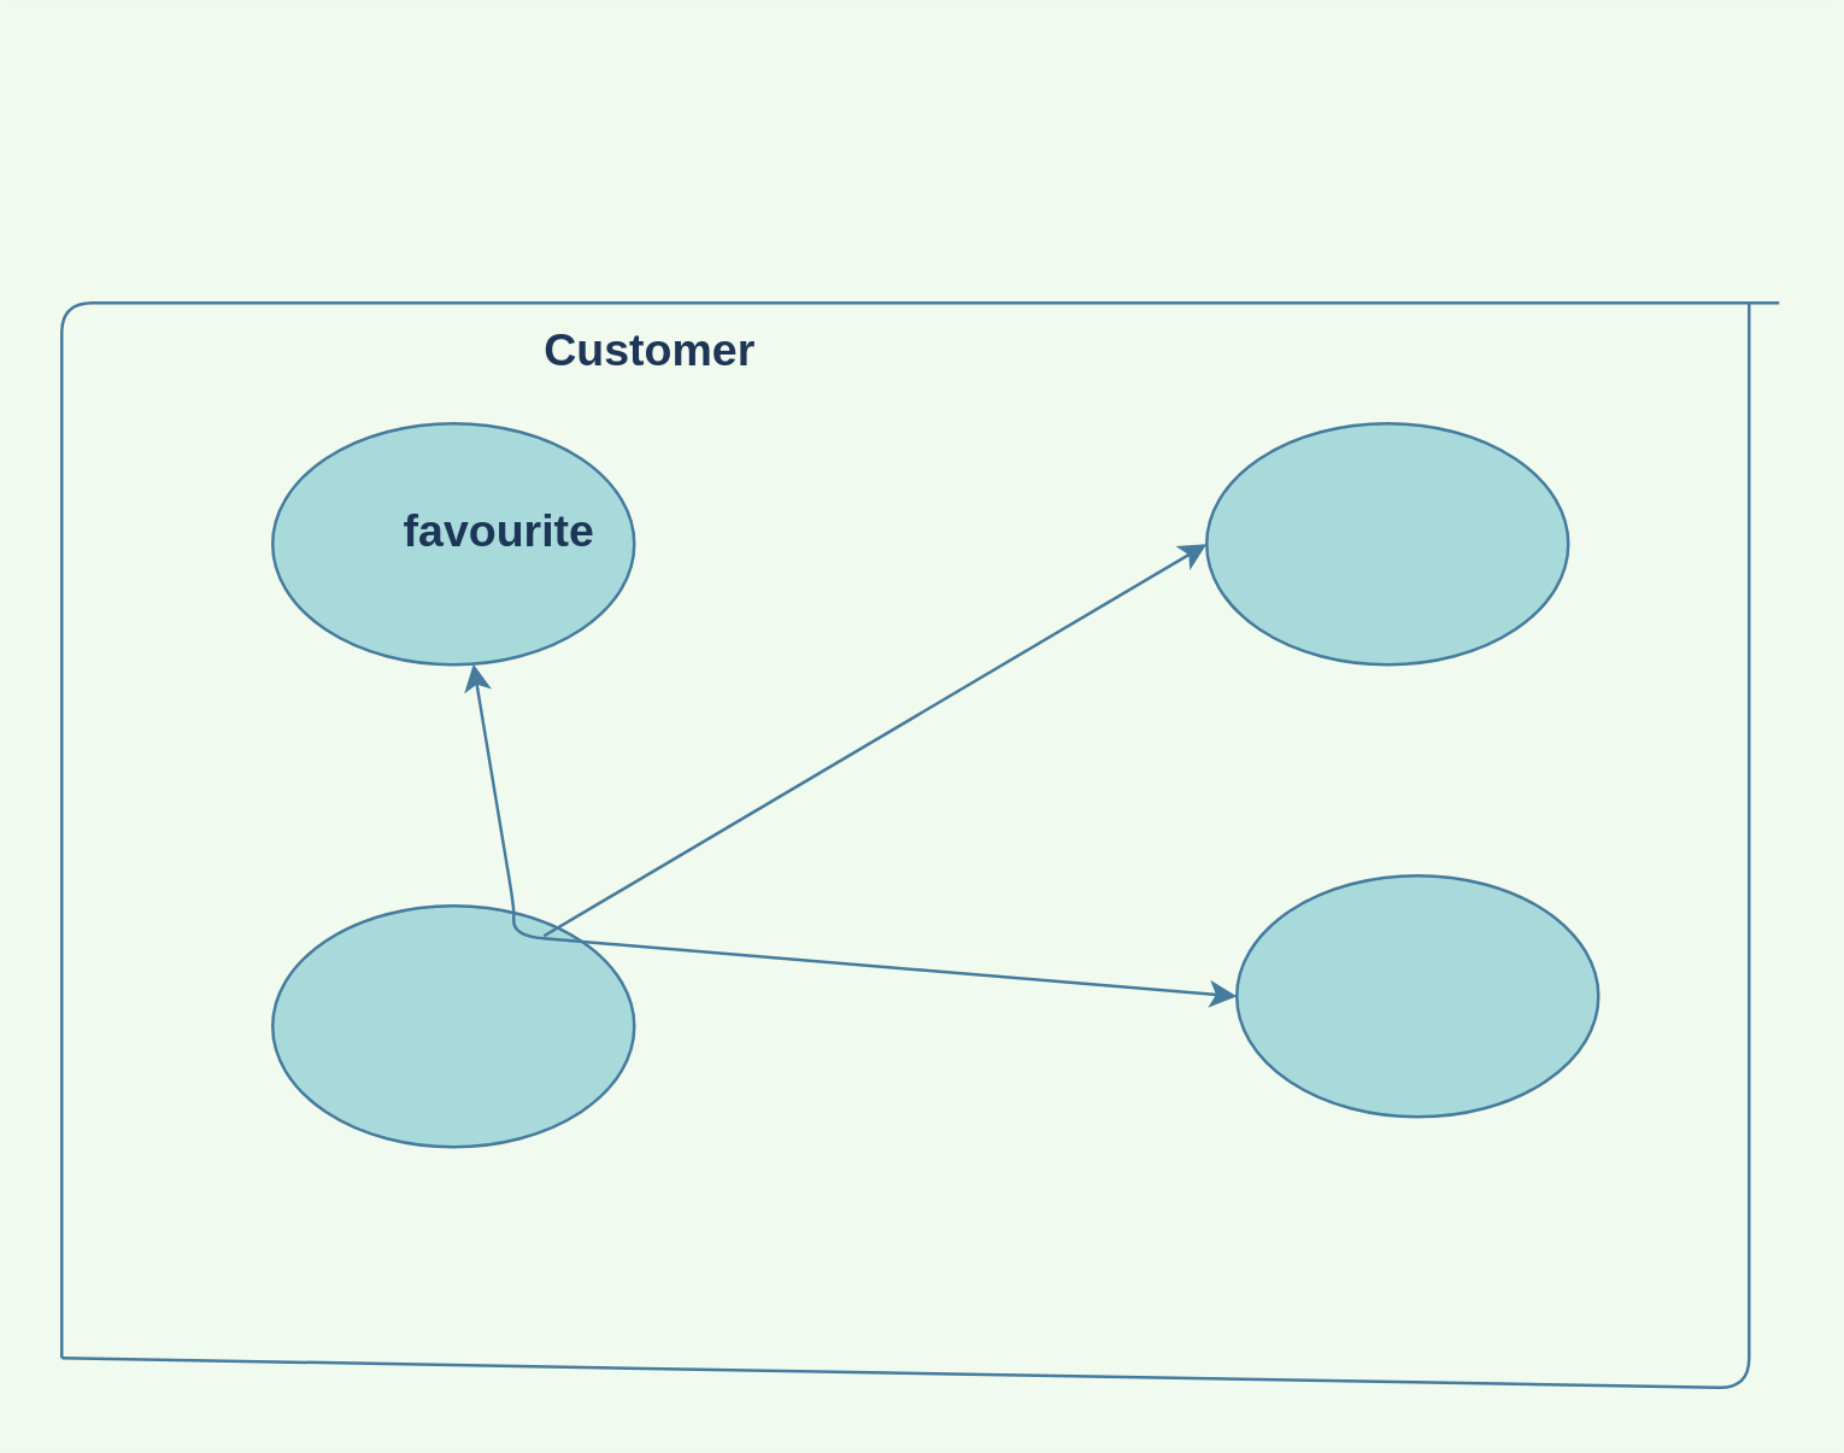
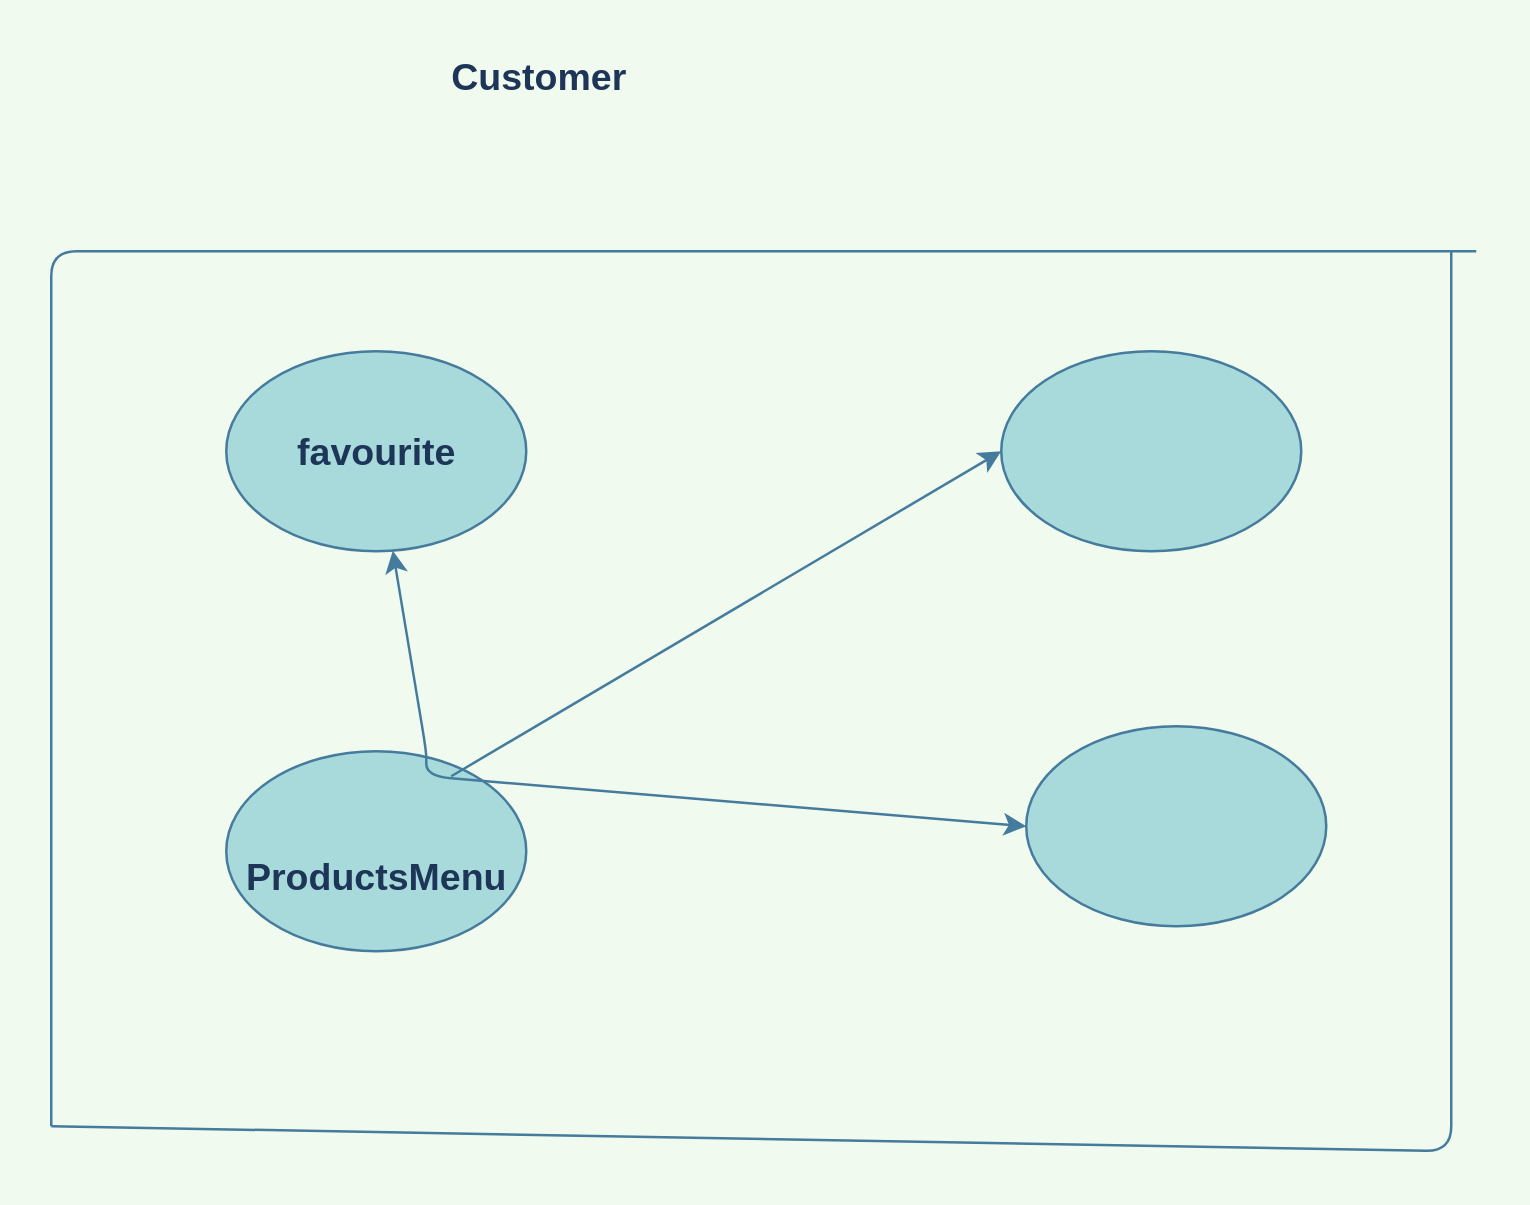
  <mxCell id="0" />
  <mxCell id="1" parent="0" />
  <mxCell id="2" value="" style="ellipse;whiteSpace=wrap;html=1;fontStyle=1;fillColor=#A8DADC;strokeColor=#457B9D;fontColor=#1D3557;" vertex="1" parent="1"><mxGeometry x="90" y="140" width="120" height="80" as="geometry" /></mxCell>
- <mxCell id="3" value="favourite" style="text;html=1;resizable=0;autosize=1;align=center;verticalAlign=middle;points=[];fillColor=none;strokeColor=none;rounded=0;fontStyle=1;fontSize=15;fontColor=#1D3557;" vertex="1" parent="1"><mxGeometry x="125" y="165" width="80" height="20" as="geometry" /></mxCell>
+ <mxCell id="3" value="favourite" style="text;html=1;resizable=0;autosize=1;align=center;verticalAlign=middle;points=[];fillColor=none;strokeColor=none;rounded=0;fontStyle=1;fontSize=15;fontColor=#1D3557;" vertex="1" parent="1"><mxGeometry x="110" y="170" width="80" height="20" as="geometry" /></mxCell>
  <mxCell id="4" value="" style="ellipse;whiteSpace=wrap;html=1;fontSize=15;fillColor=#A8DADC;strokeColor=#457B9D;fontColor=#1D3557;" vertex="1" parent="1"><mxGeometry x="400" y="140" width="120" height="80" as="geometry" /></mxCell>
  <mxCell id="5" value="" style="ellipse;whiteSpace=wrap;html=1;fontSize=15;fillColor=#A8DADC;strokeColor=#457B9D;fontColor=#1D3557;" vertex="1" parent="1"><mxGeometry x="90" y="300" width="120" height="80" as="geometry" /></mxCell>
+ <mxCell id="6" value="ProductsMenu" style="text;html=1;resizable=0;autosize=1;align=center;verticalAlign=middle;points=[];fillColor=none;strokeColor=none;rounded=0;fontSize=15;fontStyle=1;fontColor=#1D3557;" vertex="1" parent="1"><mxGeometry x="90" y="340" width="120" height="20" as="geometry" /></mxCell>
  <mxCell id="7" value="" style="ellipse;whiteSpace=wrap;html=1;fontSize=15;fillColor=#A8DADC;strokeColor=#457B9D;fontColor=#1D3557;" vertex="1" parent="1"><mxGeometry x="410" y="290" width="120" height="80" as="geometry" /></mxCell>
  <mxCell id="8" value="" style="endArrow=classic;startArrow=classic;html=1;fontSize=15;exitX=0;exitY=0.5;exitDx=0;exitDy=0;labelBackgroundColor=#F1FAEE;strokeColor=#457B9D;fontColor=#1D3557;" edge="1" parent="1" source="7" target="2"><mxGeometry width="50" height="50" relative="1" as="geometry"><mxPoint x="260" y="220" as="sourcePoint" /><mxPoint x="310" y="170" as="targetPoint" /><Array as="points"><mxPoint x="170" y="310" /><mxPoint x="170" y="300" /></Array></mxGeometry></mxCell>
  <mxCell id="9" value="" style="endArrow=classic;html=1;fontSize=15;entryX=0;entryY=0.5;entryDx=0;entryDy=0;labelBackgroundColor=#F1FAEE;strokeColor=#457B9D;fontColor=#1D3557;" edge="1" parent="1" target="4"><mxGeometry width="50" height="50" relative="1" as="geometry"><mxPoint x="180" y="310" as="sourcePoint" /><mxPoint x="230" y="260" as="targetPoint" /></mxGeometry></mxCell>
- <mxCell id="10" value="Customer" style="text;html=1;resizable=0;autosize=1;align=center;verticalAlign=middle;points=[];fillColor=none;strokeColor=none;rounded=0;fontSize=15;fontStyle=1;fontColor=#1D3557;" vertex="1" parent="1"><mxGeometry x="170" y="105" width="90" height="20" as="geometry" /></mxCell>
+ <mxCell id="10" value="Customer" style="text;html=1;resizable=0;autosize=1;align=center;verticalAlign=middle;points=[];fillColor=none;strokeColor=none;rounded=0;fontSize=15;fontStyle=1;fontColor=#1D3557;" vertex="1" parent="1"><mxGeometry x="170" y="20" width="90" height="20" as="geometry" /></mxCell>
  <mxCell id="11" value="" style="endArrow=none;html=1;strokeColor=#457B9D;fillColor=#A8DADC;fontColor=#1D3557;" edge="1" parent="1"><mxGeometry width="50" height="50" relative="1" as="geometry"><mxPoint x="20" y="450" as="sourcePoint" /><mxPoint x="590" y="100" as="targetPoint" /><Array as="points"><mxPoint x="20" y="100" /></Array></mxGeometry></mxCell>
  <mxCell id="12" value="" style="endArrow=none;html=1;strokeColor=#457B9D;fillColor=#A8DADC;fontColor=#1D3557;" edge="1" parent="1"><mxGeometry width="50" height="50" relative="1" as="geometry"><mxPoint x="20" y="450" as="sourcePoint" /><mxPoint x="580" y="100" as="targetPoint" /><Array as="points"><mxPoint x="580" y="460" /></Array></mxGeometry></mxCell>
